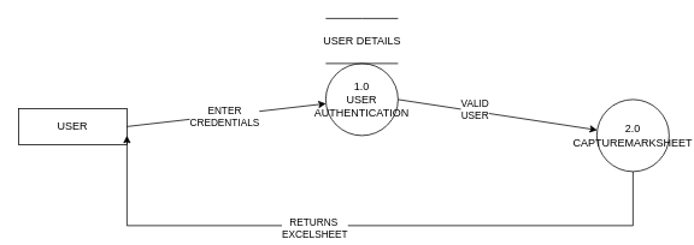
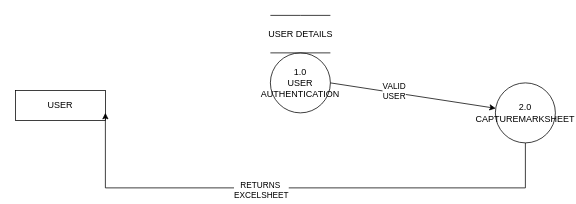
  <mxCell id="0" />
  <mxCell id="1" parent="0" />
  <mxCell id="2" value="USER" style="rounded=0;whiteSpace=wrap;html=1;" parent="1" vertex="1"><mxGeometry x="20" y="120" width="120" height="40" as="geometry" /></mxCell>
  <mxCell id="3" style="edgeStyle=orthogonalEdgeStyle;rounded=0;orthogonalLoop=1;jettySize=auto;html=1;entryX=1;entryY=0.75;entryDx=0;entryDy=0;exitX=0.5;exitY=1;exitDx=0;exitDy=0;" parent="1" source="6" target="2" edge="1"><mxGeometry relative="1" as="geometry"><mxPoint x="640" y="330" as="sourcePoint" /><Array as="points"><mxPoint x="700" y="250" /><mxPoint x="140" y="250" /></Array></mxGeometry></mxCell>
  <mxCell id="4" value="RETURNS&amp;nbsp;&lt;div&gt;EXCELSHEET&lt;/div&gt;" style="edgeLabel;html=1;align=center;verticalAlign=middle;resizable=0;points=[];" parent="3" vertex="1" connectable="0"><mxGeometry x="0.147" y="2" relative="1" as="geometry"><mxPoint as="offset" /></mxGeometry></mxCell>
  <mxCell id="5" value="1.0&lt;div&gt;USER&lt;/div&gt;&lt;div&gt;AUTHENTICATION&lt;/div&gt;" style="ellipse;whiteSpace=wrap;html=1;aspect=fixed;" parent="1" vertex="1"><mxGeometry x="360" y="70" width="80" height="80" as="geometry" /></mxCell>
  <mxCell id="6" value="2.0&lt;div&gt;CAPTUREMARKSHEET&lt;/div&gt;" style="ellipse;whiteSpace=wrap;html=1;aspect=fixed;" parent="1" vertex="1"><mxGeometry x="660" y="110" width="80" height="80" as="geometry" /></mxCell>
- <mxCell id="7" value="" style="endArrow=classic;html=1;rounded=0;exitX=1;exitY=0.5;exitDx=0;exitDy=0;" parent="1" source="2" target="5" edge="1"><mxGeometry width="50" height="50" relative="1" as="geometry"><mxPoint x="140" y="160" as="sourcePoint" /><mxPoint x="190" y="110" as="targetPoint" /></mxGeometry></mxCell>
- <mxCell id="8" value="ENTER&lt;div&gt;CREDENTIALS&lt;/div&gt;" style="edgeLabel;html=1;align=center;verticalAlign=middle;resizable=0;points=[];" parent="7" vertex="1" connectable="0"><mxGeometry x="-0.029" y="-1" relative="1" as="geometry"><mxPoint as="offset" /></mxGeometry></mxCell>
  <mxCell id="9" value="" style="endArrow=classic;html=1;rounded=0;exitX=1;exitY=0.5;exitDx=0;exitDy=0;" parent="1" source="5" target="6" edge="1"><mxGeometry width="50" height="50" relative="1" as="geometry"><mxPoint x="490" y="170" as="sourcePoint" /><mxPoint x="540" y="120" as="targetPoint" /></mxGeometry></mxCell>
  <mxCell id="10" value="VALID&lt;div&gt;USER&lt;/div&gt;" style="edgeLabel;html=1;align=center;verticalAlign=middle;resizable=0;points=[];" parent="9" vertex="1" connectable="0"><mxGeometry x="-0.238" y="2" relative="1" as="geometry"><mxPoint as="offset" /></mxGeometry></mxCell>
  <mxCell id="11" value="" style="endArrow=none;html=1;rounded=0;" parent="1" edge="1"><mxGeometry width="50" height="50" relative="1" as="geometry"><mxPoint x="360" y="70" as="sourcePoint" /><mxPoint x="440" y="70" as="targetPoint" /></mxGeometry></mxCell>
  <mxCell id="12" value="" style="endArrow=none;html=1;rounded=0;" parent="1" edge="1"><mxGeometry width="50" height="50" relative="1" as="geometry"><mxPoint x="360" y="20" as="sourcePoint" /><mxPoint x="440" y="20" as="targetPoint" /><Array as="points"><mxPoint x="360" y="20" /><mxPoint x="400" y="20" /></Array></mxGeometry></mxCell>
  <mxCell id="13" value="USER DETAILS" style="text;html=1;align=center;verticalAlign=middle;resizable=0;points=[];autosize=1;strokeColor=none;fillColor=none;" parent="1" vertex="1"><mxGeometry x="345" y="30" width="110" height="30" as="geometry" /></mxCell>
  <mxCell id="14" value="" style="endArrow=classic;html=1;rounded=0;exitX=0.5;exitY=0;exitDx=0;exitDy=0;" edge="1" parent="1" source="5"><mxGeometry width="50" height="50" relative="1" as="geometry"><mxPoint x="560" y="170" as="sourcePoint" /><mxPoint x="400" y="70" as="targetPoint" /></mxGeometry></mxCell>
